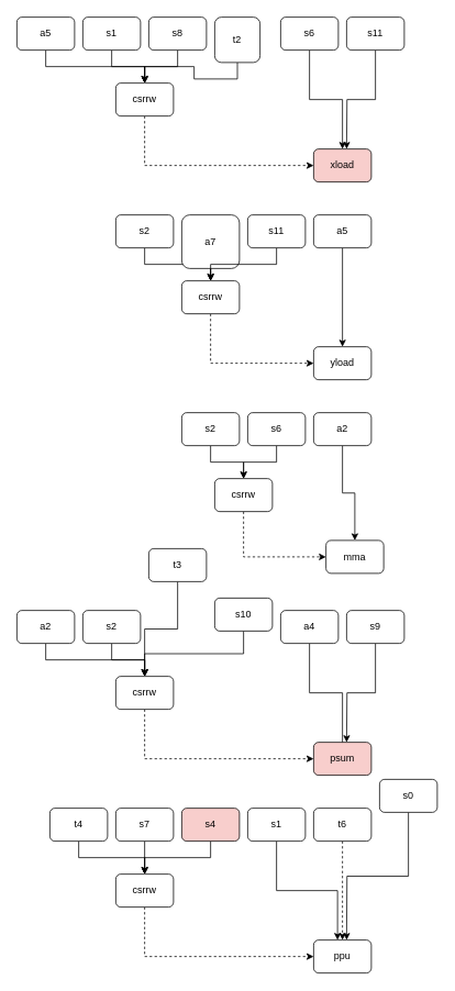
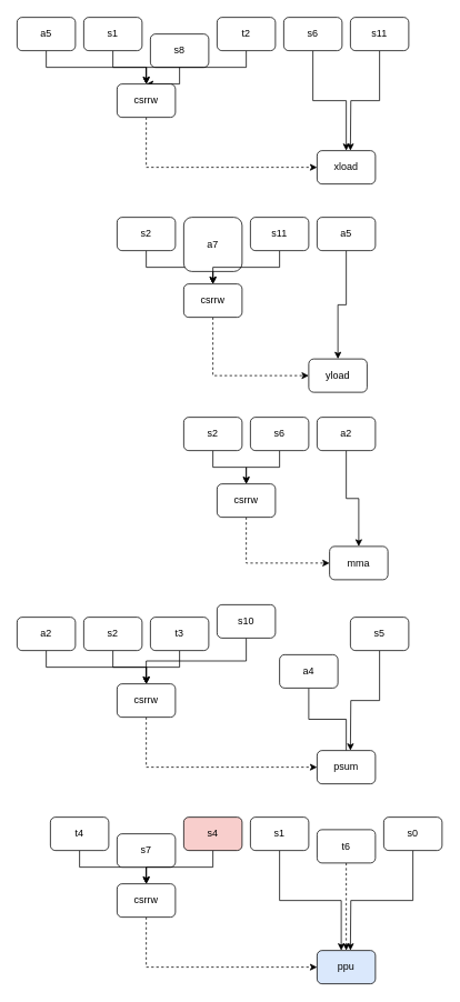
  <mxCell id="0" />
  <mxCell id="1" parent="0" />
  <mxCell id="2" style="edgeStyle=orthogonalEdgeStyle;rounded=0;orthogonalLoop=1;jettySize=auto;html=1;exitX=0.5;exitY=1;exitDx=0;exitDy=0;entryX=0.5;entryY=0;entryDx=0;entryDy=0;" edge="1" parent="1" source="3" target="15"><mxGeometry relative="1" as="geometry" /></mxCell>
  <mxCell id="3" value="a5" style="rounded=1;whiteSpace=wrap;html=1;fontSize=12;glass=0;strokeWidth=1;shadow=0;" parent="1" vertex="1"><mxGeometry x="20" y="20" width="70" height="40" as="geometry" /></mxCell>
  <mxCell id="4" style="edgeStyle=orthogonalEdgeStyle;rounded=0;orthogonalLoop=1;jettySize=auto;html=1;exitX=0.5;exitY=1;exitDx=0;exitDy=0;entryX=0.5;entryY=0;entryDx=0;entryDy=0;" edge="1" parent="1" source="5" target="15"><mxGeometry relative="1" as="geometry" /></mxCell>
  <mxCell id="5" value="s1" style="rounded=1;whiteSpace=wrap;html=1;fontSize=12;glass=0;strokeWidth=1;shadow=0;" parent="1" vertex="1"><mxGeometry x="100" y="20" width="70" height="40" as="geometry" /></mxCell>
  <mxCell id="6" style="edgeStyle=orthogonalEdgeStyle;rounded=0;orthogonalLoop=1;jettySize=auto;html=1;exitX=0.5;exitY=1;exitDx=0;exitDy=0;entryX=0.5;entryY=0;entryDx=0;entryDy=0;" edge="1" parent="1" source="7" target="15"><mxGeometry relative="1" as="geometry" /></mxCell>
- <mxCell id="7" value="s8" style="rounded=1;whiteSpace=wrap;html=1;fontSize=12;glass=0;strokeWidth=1;shadow=0;" vertex="1" parent="1"><mxGeometry x="180" y="20" width="70" height="40" as="geometry" /></mxCell>
+ <mxCell id="7" value="s8" style="rounded=1;whiteSpace=wrap;html=1;fontSize=12;glass=0;strokeWidth=1;shadow=0;" vertex="1" parent="1"><mxGeometry x="180" y="40" width="70" height="40" as="geometry" /></mxCell>
  <mxCell id="8" style="edgeStyle=orthogonalEdgeStyle;rounded=0;orthogonalLoop=1;jettySize=auto;html=1;exitX=0.5;exitY=1;exitDx=0;exitDy=0;entryX=0.5;entryY=0;entryDx=0;entryDy=0;" edge="1" parent="1" source="9" target="15"><mxGeometry relative="1" as="geometry" /></mxCell>
- <mxCell id="9" value="t2" style="rounded=1;whiteSpace=wrap;html=1;fontSize=12;glass=0;strokeWidth=1;shadow=0;" vertex="1" parent="1"><mxGeometry x="260" y="20" width="55" height="55" as="geometry" /></mxCell>
+ <mxCell id="9" value="t2" style="rounded=1;whiteSpace=wrap;html=1;fontSize=12;glass=0;strokeWidth=1;shadow=0;" vertex="1" parent="1"><mxGeometry x="260" y="20" width="70" height="40" as="geometry" /></mxCell>
  <mxCell id="10" style="edgeStyle=orthogonalEdgeStyle;rounded=0;orthogonalLoop=1;jettySize=auto;html=1;exitX=0.5;exitY=1;exitDx=0;exitDy=0;entryX=0.5;entryY=0;entryDx=0;entryDy=0;" edge="1" parent="1" source="11" target="16"><mxGeometry relative="1" as="geometry" /></mxCell>
  <mxCell id="11" value="s6" style="rounded=1;whiteSpace=wrap;html=1;fontSize=12;glass=0;strokeWidth=1;shadow=0;" vertex="1" parent="1"><mxGeometry x="340" y="20" width="70" height="40" as="geometry" /></mxCell>
  <mxCell id="12" style="edgeStyle=orthogonalEdgeStyle;rounded=0;orthogonalLoop=1;jettySize=auto;html=1;exitX=0.5;exitY=1;exitDx=0;exitDy=0;" edge="1" parent="1" source="13"><mxGeometry relative="1" as="geometry"><mxPoint x="420" y="180" as="targetPoint" /></mxGeometry></mxCell>
  <mxCell id="13" value="s11" style="rounded=1;whiteSpace=wrap;html=1;fontSize=12;glass=0;strokeWidth=1;shadow=0;" vertex="1" parent="1"><mxGeometry x="420" y="20" width="70" height="40" as="geometry" /></mxCell>
  <mxCell id="14" style="edgeStyle=orthogonalEdgeStyle;rounded=0;orthogonalLoop=1;jettySize=auto;html=1;exitX=0.5;exitY=1;exitDx=0;exitDy=0;entryX=0;entryY=0.5;entryDx=0;entryDy=0;strokeColor=default;dashed=1;" edge="1" parent="1" source="15" target="16"><mxGeometry relative="1" as="geometry" /></mxCell>
  <mxCell id="15" value="csrrw" style="rounded=1;whiteSpace=wrap;html=1;fontSize=12;glass=0;strokeWidth=1;shadow=0;" vertex="1" parent="1"><mxGeometry x="140" y="100" width="70" height="40" as="geometry" /></mxCell>
- <mxCell id="16" value="xload" style="rounded=1;whiteSpace=wrap;html=1;fontSize=12;glass=0;strokeWidth=1;shadow=0;fillColor=#f8cecc;" vertex="1" parent="1"><mxGeometry x="380" y="180" width="70" height="40" as="geometry" /></mxCell>
+ <mxCell id="16" value="xload" style="rounded=1;whiteSpace=wrap;html=1;fontSize=12;glass=0;strokeWidth=1;shadow=0;" vertex="1" parent="1"><mxGeometry x="380" y="180" width="70" height="40" as="geometry" /></mxCell>
  <mxCell id="17" style="edgeStyle=orthogonalEdgeStyle;rounded=0;orthogonalLoop=1;jettySize=auto;html=1;exitX=0.5;exitY=1;exitDx=0;exitDy=0;entryX=0.5;entryY=0;entryDx=0;entryDy=0;" edge="1" parent="1" source="18" target="26"><mxGeometry relative="1" as="geometry" /></mxCell>
  <mxCell id="18" value="s2" style="rounded=1;whiteSpace=wrap;html=1;fontSize=12;glass=0;strokeWidth=1;shadow=0;" vertex="1" parent="1"><mxGeometry x="140" y="260" width="70" height="40" as="geometry" /></mxCell>
  <mxCell id="19" style="edgeStyle=orthogonalEdgeStyle;rounded=0;orthogonalLoop=1;jettySize=auto;html=1;exitX=0.5;exitY=1;exitDx=0;exitDy=0;entryX=0.5;entryY=0;entryDx=0;entryDy=0;" edge="1" parent="1" source="20" target="26"><mxGeometry relative="1" as="geometry" /></mxCell>
  <mxCell id="20" value="a7" style="rounded=1;whiteSpace=wrap;html=1;fontSize=12;glass=0;strokeWidth=1;shadow=0;" vertex="1" parent="1"><mxGeometry x="220" y="260" width="70" height="65" as="geometry" /></mxCell>
  <mxCell id="21" style="edgeStyle=orthogonalEdgeStyle;rounded=0;orthogonalLoop=1;jettySize=auto;html=1;exitX=0.5;exitY=1;exitDx=0;exitDy=0;entryX=0.5;entryY=0;entryDx=0;entryDy=0;" edge="1" parent="1" source="22" target="26"><mxGeometry relative="1" as="geometry" /></mxCell>
  <mxCell id="22" value="s11" style="rounded=1;whiteSpace=wrap;html=1;fontSize=12;glass=0;strokeWidth=1;shadow=0;" vertex="1" parent="1"><mxGeometry x="300" y="260" width="70" height="40" as="geometry" /></mxCell>
  <mxCell id="23" style="edgeStyle=orthogonalEdgeStyle;rounded=0;orthogonalLoop=1;jettySize=auto;html=1;exitX=0.5;exitY=1;exitDx=0;exitDy=0;entryX=0.5;entryY=0;entryDx=0;entryDy=0;" edge="1" parent="1" source="24" target="27"><mxGeometry relative="1" as="geometry" /></mxCell>
  <mxCell id="24" value="a5" style="rounded=1;whiteSpace=wrap;html=1;fontSize=12;glass=0;strokeWidth=1;shadow=0;" vertex="1" parent="1"><mxGeometry x="380" y="260" width="70" height="40" as="geometry" /></mxCell>
  <mxCell id="25" style="edgeStyle=orthogonalEdgeStyle;rounded=0;orthogonalLoop=1;jettySize=auto;html=1;exitX=0.5;exitY=1;exitDx=0;exitDy=0;entryX=0;entryY=0.5;entryDx=0;entryDy=0;strokeColor=default;dashed=1;" edge="1" parent="1" source="26" target="27"><mxGeometry relative="1" as="geometry" /></mxCell>
  <mxCell id="26" value="csrrw" style="rounded=1;whiteSpace=wrap;html=1;fontSize=12;glass=0;strokeWidth=1;shadow=0;" vertex="1" parent="1"><mxGeometry x="220" y="340" width="70" height="40" as="geometry" /></mxCell>
- <mxCell id="27" value="yload" style="rounded=1;whiteSpace=wrap;html=1;fontSize=12;glass=0;strokeWidth=1;shadow=0;" vertex="1" parent="1"><mxGeometry x="380" y="420" width="70" height="40" as="geometry" /></mxCell>
+ <mxCell id="27" value="yload" style="rounded=1;whiteSpace=wrap;html=1;fontSize=12;glass=0;strokeWidth=1;shadow=0;" vertex="1" parent="1"><mxGeometry x="370" y="430" width="70" height="40" as="geometry" /></mxCell>
  <mxCell id="28" style="edgeStyle=orthogonalEdgeStyle;rounded=0;orthogonalLoop=1;jettySize=auto;html=1;exitX=0.5;exitY=1;exitDx=0;exitDy=0;entryX=0.5;entryY=0;entryDx=0;entryDy=0;" edge="1" parent="1" source="29" target="35"><mxGeometry relative="1" as="geometry" /></mxCell>
  <mxCell id="29" value="s2" style="rounded=1;whiteSpace=wrap;html=1;fontSize=12;glass=0;strokeWidth=1;shadow=0;" vertex="1" parent="1"><mxGeometry x="220" y="500" width="70" height="40" as="geometry" /></mxCell>
  <mxCell id="30" style="edgeStyle=orthogonalEdgeStyle;rounded=0;orthogonalLoop=1;jettySize=auto;html=1;exitX=0.5;exitY=1;exitDx=0;exitDy=0;entryX=0.5;entryY=0;entryDx=0;entryDy=0;" edge="1" parent="1" source="31" target="35"><mxGeometry relative="1" as="geometry" /></mxCell>
  <mxCell id="31" value="s6" style="rounded=1;whiteSpace=wrap;html=1;fontSize=12;glass=0;strokeWidth=1;shadow=0;" vertex="1" parent="1"><mxGeometry x="300" y="500" width="70" height="40" as="geometry" /></mxCell>
  <mxCell id="32" style="edgeStyle=orthogonalEdgeStyle;rounded=0;orthogonalLoop=1;jettySize=auto;html=1;exitX=0.5;exitY=1;exitDx=0;exitDy=0;entryX=0.5;entryY=0;entryDx=0;entryDy=0;" edge="1" parent="1" source="33" target="36"><mxGeometry relative="1" as="geometry" /></mxCell>
  <mxCell id="33" value="a2" style="rounded=1;whiteSpace=wrap;html=1;fontSize=12;glass=0;strokeWidth=1;shadow=0;" vertex="1" parent="1"><mxGeometry x="380" y="500" width="70" height="40" as="geometry" /></mxCell>
  <mxCell id="34" style="edgeStyle=orthogonalEdgeStyle;rounded=0;orthogonalLoop=1;jettySize=auto;html=1;exitX=0.5;exitY=1;exitDx=0;exitDy=0;entryX=0;entryY=0.5;entryDx=0;entryDy=0;strokeColor=default;dashed=1;" edge="1" parent="1" source="35" target="36"><mxGeometry relative="1" as="geometry" /></mxCell>
  <mxCell id="35" value="csrrw" style="rounded=1;whiteSpace=wrap;html=1;fontSize=12;glass=0;strokeWidth=1;shadow=0;" vertex="1" parent="1"><mxGeometry x="260" y="580" width="70" height="40" as="geometry" /></mxCell>
  <mxCell id="36" value="mma" style="rounded=1;whiteSpace=wrap;html=1;fontSize=12;glass=0;strokeWidth=1;shadow=0;" vertex="1" parent="1"><mxGeometry x="395" y="655" width="70" height="40" as="geometry" /></mxCell>
  <mxCell id="37" style="edgeStyle=orthogonalEdgeStyle;rounded=0;orthogonalLoop=1;jettySize=auto;html=1;exitX=0.5;exitY=1;exitDx=0;exitDy=0;entryX=0.5;entryY=0;entryDx=0;entryDy=0;" edge="1" parent="1" source="38" target="50"><mxGeometry relative="1" as="geometry" /></mxCell>
  <mxCell id="38" value="a2" style="rounded=1;whiteSpace=wrap;html=1;fontSize=12;glass=0;strokeWidth=1;shadow=0;" vertex="1" parent="1"><mxGeometry x="20" y="740" width="70" height="40" as="geometry" /></mxCell>
  <mxCell id="39" style="edgeStyle=orthogonalEdgeStyle;rounded=0;orthogonalLoop=1;jettySize=auto;html=1;exitX=0.5;exitY=1;exitDx=0;exitDy=0;entryX=0.5;entryY=0;entryDx=0;entryDy=0;" edge="1" parent="1" source="40" target="50"><mxGeometry relative="1" as="geometry" /></mxCell>
  <mxCell id="40" value="s2" style="rounded=1;whiteSpace=wrap;html=1;fontSize=12;glass=0;strokeWidth=1;shadow=0;" vertex="1" parent="1"><mxGeometry x="100" y="740" width="70" height="40" as="geometry" /></mxCell>
  <mxCell id="41" style="edgeStyle=orthogonalEdgeStyle;rounded=0;orthogonalLoop=1;jettySize=auto;html=1;exitX=0.5;exitY=1;exitDx=0;exitDy=0;entryX=0.5;entryY=0;entryDx=0;entryDy=0;" edge="1" parent="1" source="42" target="50"><mxGeometry relative="1" as="geometry" /></mxCell>
- <mxCell id="42" value="t3" style="rounded=1;whiteSpace=wrap;html=1;fontSize=12;glass=0;strokeWidth=1;shadow=0;" vertex="1" parent="1"><mxGeometry x="180" y="665" width="70" height="40" as="geometry" /></mxCell>
+ <mxCell id="42" value="t3" style="rounded=1;whiteSpace=wrap;html=1;fontSize=12;glass=0;strokeWidth=1;shadow=0;" vertex="1" parent="1"><mxGeometry x="180" y="740" width="70" height="40" as="geometry" /></mxCell>
  <mxCell id="43" style="edgeStyle=orthogonalEdgeStyle;rounded=0;orthogonalLoop=1;jettySize=auto;html=1;exitX=0.5;exitY=1;exitDx=0;exitDy=0;entryX=0.5;entryY=0;entryDx=0;entryDy=0;" edge="1" parent="1" source="44" target="50"><mxGeometry relative="1" as="geometry" /></mxCell>
  <mxCell id="44" value="s10" style="rounded=1;whiteSpace=wrap;html=1;fontSize=12;glass=0;strokeWidth=1;shadow=0;" vertex="1" parent="1"><mxGeometry x="260" y="725" width="70" height="40" as="geometry" /></mxCell>
  <mxCell id="45" style="edgeStyle=orthogonalEdgeStyle;rounded=0;orthogonalLoop=1;jettySize=auto;html=1;exitX=0.5;exitY=1;exitDx=0;exitDy=0;entryX=0.5;entryY=0;entryDx=0;entryDy=0;endArrow=none;" edge="1" parent="1" source="46" target="51"><mxGeometry relative="1" as="geometry" /></mxCell>
- <mxCell id="46" value="a4" style="rounded=1;whiteSpace=wrap;html=1;fontSize=12;glass=0;strokeWidth=1;shadow=0;" vertex="1" parent="1"><mxGeometry x="340" y="740" width="70" height="40" as="geometry" /></mxCell>
+ <mxCell id="46" value="a4" style="rounded=1;whiteSpace=wrap;html=1;fontSize=12;glass=0;strokeWidth=1;shadow=0;" vertex="1" parent="1"><mxGeometry x="335" y="785" width="70" height="40" as="geometry" /></mxCell>
  <mxCell id="47" style="edgeStyle=orthogonalEdgeStyle;rounded=0;orthogonalLoop=1;jettySize=auto;html=1;exitX=0.5;exitY=1;exitDx=0;exitDy=0;" edge="1" parent="1" source="48"><mxGeometry relative="1" as="geometry"><mxPoint x="420" y="900" as="targetPoint" /></mxGeometry></mxCell>
- <mxCell id="48" value="s9" style="rounded=1;whiteSpace=wrap;html=1;fontSize=12;glass=0;strokeWidth=1;shadow=0;" vertex="1" parent="1"><mxGeometry x="420" y="740" width="70" height="40" as="geometry" /></mxCell>
+ <mxCell id="48" value="s5" style="rounded=1;whiteSpace=wrap;html=1;fontSize=12;glass=0;strokeWidth=1;shadow=0;" vertex="1" parent="1"><mxGeometry x="420" y="740" width="70" height="40" as="geometry" /></mxCell>
  <mxCell id="49" style="edgeStyle=orthogonalEdgeStyle;rounded=0;orthogonalLoop=1;jettySize=auto;html=1;exitX=0.5;exitY=1;exitDx=0;exitDy=0;entryX=0;entryY=0.5;entryDx=0;entryDy=0;strokeColor=default;dashed=1;" edge="1" parent="1" source="50" target="51"><mxGeometry relative="1" as="geometry" /></mxCell>
  <mxCell id="50" value="csrrw" style="rounded=1;whiteSpace=wrap;html=1;fontSize=12;glass=0;strokeWidth=1;shadow=0;" vertex="1" parent="1"><mxGeometry x="140" y="820" width="70" height="40" as="geometry" /></mxCell>
- <mxCell id="51" value="psum" style="rounded=1;whiteSpace=wrap;html=1;fontSize=12;glass=0;strokeWidth=1;shadow=0;fillColor=#f8cecc;" vertex="1" parent="1"><mxGeometry x="380" y="900" width="70" height="40" as="geometry" /></mxCell>
+ <mxCell id="51" value="psum" style="rounded=1;whiteSpace=wrap;html=1;fontSize=12;glass=0;strokeWidth=1;shadow=0;" vertex="1" parent="1"><mxGeometry x="380" y="900" width="70" height="40" as="geometry" /></mxCell>
  <mxCell id="52" style="edgeStyle=orthogonalEdgeStyle;rounded=0;orthogonalLoop=1;jettySize=auto;html=1;exitX=0.5;exitY=1;exitDx=0;exitDy=0;entryX=0.5;entryY=0;entryDx=0;entryDy=0;" edge="1" parent="1" source="53" target="65"><mxGeometry relative="1" as="geometry" /></mxCell>
  <mxCell id="53" value="t4" style="rounded=1;whiteSpace=wrap;html=1;fontSize=12;glass=0;strokeWidth=1;shadow=0;" vertex="1" parent="1"><mxGeometry x="60" y="980" width="70" height="40" as="geometry" /></mxCell>
  <mxCell id="54" style="edgeStyle=orthogonalEdgeStyle;rounded=0;orthogonalLoop=1;jettySize=auto;html=1;exitX=0.5;exitY=1;exitDx=0;exitDy=0;entryX=0.5;entryY=0;entryDx=0;entryDy=0;" edge="1" parent="1" source="55" target="65"><mxGeometry relative="1" as="geometry" /></mxCell>
- <mxCell id="55" value="s7" style="rounded=1;whiteSpace=wrap;html=1;fontSize=12;glass=0;strokeWidth=1;shadow=0;" vertex="1" parent="1"><mxGeometry x="140" y="980" width="70" height="40" as="geometry" /></mxCell>
+ <mxCell id="55" value="s7" style="rounded=1;whiteSpace=wrap;html=1;fontSize=12;glass=0;strokeWidth=1;shadow=0;" vertex="1" parent="1"><mxGeometry x="140" y="1000" width="70" height="40" as="geometry" /></mxCell>
  <mxCell id="56" style="edgeStyle=orthogonalEdgeStyle;rounded=0;orthogonalLoop=1;jettySize=auto;html=1;exitX=0.5;exitY=1;exitDx=0;exitDy=0;entryX=0.5;entryY=0;entryDx=0;entryDy=0;" edge="1" parent="1" source="57" target="65"><mxGeometry relative="1" as="geometry" /></mxCell>
  <mxCell id="57" value="s4" style="rounded=1;whiteSpace=wrap;html=1;fontSize=12;glass=0;strokeWidth=1;shadow=0;fillColor=#f8cecc;" vertex="1" parent="1"><mxGeometry x="220" y="980" width="70" height="40" as="geometry" /></mxCell>
  <mxCell id="58" style="edgeStyle=orthogonalEdgeStyle;rounded=0;orthogonalLoop=1;jettySize=auto;html=1;exitX=0.5;exitY=1;exitDx=0;exitDy=0;entryX=0.414;entryY=0;entryDx=0;entryDy=0;entryPerimeter=0;" edge="1" parent="1" source="59" target="66"><mxGeometry relative="1" as="geometry" /></mxCell>
  <mxCell id="59" value="s1" style="rounded=1;whiteSpace=wrap;html=1;fontSize=12;glass=0;strokeWidth=1;shadow=0;" vertex="1" parent="1"><mxGeometry x="300" y="980" width="70" height="40" as="geometry" /></mxCell>
  <mxCell id="60" style="edgeStyle=orthogonalEdgeStyle;rounded=0;orthogonalLoop=1;jettySize=auto;html=1;exitX=0.5;exitY=1;exitDx=0;exitDy=0;entryX=0.5;entryY=0;entryDx=0;entryDy=0;dashed=1;" edge="1" parent="1" source="61" target="66"><mxGeometry relative="1" as="geometry" /></mxCell>
- <mxCell id="61" value="t6" style="rounded=1;whiteSpace=wrap;html=1;fontSize=12;glass=0;strokeWidth=1;shadow=0;" vertex="1" parent="1"><mxGeometry x="380" y="980" width="70" height="40" as="geometry" /></mxCell>
+ <mxCell id="61" value="t6" style="rounded=1;whiteSpace=wrap;html=1;fontSize=12;glass=0;strokeWidth=1;shadow=0;" vertex="1" parent="1"><mxGeometry x="380" y="995" width="70" height="40" as="geometry" /></mxCell>
  <mxCell id="62" style="edgeStyle=orthogonalEdgeStyle;rounded=0;orthogonalLoop=1;jettySize=auto;html=1;exitX=0.5;exitY=1;exitDx=0;exitDy=0;" edge="1" parent="1" source="63"><mxGeometry relative="1" as="geometry"><mxPoint x="420" y="1140" as="targetPoint" /></mxGeometry></mxCell>
- <mxCell id="63" value="s0" style="rounded=1;whiteSpace=wrap;html=1;fontSize=12;glass=0;strokeWidth=1;shadow=0;" vertex="1" parent="1"><mxGeometry x="460" y="945" width="70" height="40" as="geometry" /></mxCell>
+ <mxCell id="63" value="s0" style="rounded=1;whiteSpace=wrap;html=1;fontSize=12;glass=0;strokeWidth=1;shadow=0;" vertex="1" parent="1"><mxGeometry x="460" y="980" width="70" height="40" as="geometry" /></mxCell>
  <mxCell id="64" style="edgeStyle=orthogonalEdgeStyle;rounded=0;orthogonalLoop=1;jettySize=auto;html=1;exitX=0.5;exitY=1;exitDx=0;exitDy=0;entryX=0;entryY=0.5;entryDx=0;entryDy=0;strokeColor=default;dashed=1;" edge="1" parent="1" source="65" target="66"><mxGeometry relative="1" as="geometry" /></mxCell>
  <mxCell id="65" value="csrrw" style="rounded=1;whiteSpace=wrap;html=1;fontSize=12;glass=0;strokeWidth=1;shadow=0;" vertex="1" parent="1"><mxGeometry x="140" y="1060" width="70" height="40" as="geometry" /></mxCell>
- <mxCell id="66" value="ppu" style="rounded=1;whiteSpace=wrap;html=1;fontSize=12;glass=0;strokeWidth=1;shadow=0;" vertex="1" parent="1"><mxGeometry x="380" y="1140" width="70" height="40" as="geometry" /></mxCell>
+ <mxCell id="66" value="ppu" style="rounded=1;whiteSpace=wrap;html=1;fontSize=12;glass=0;strokeWidth=1;shadow=0;fillColor=#dae8fc;" vertex="1" parent="1"><mxGeometry x="380" y="1140" width="70" height="40" as="geometry" /></mxCell>
